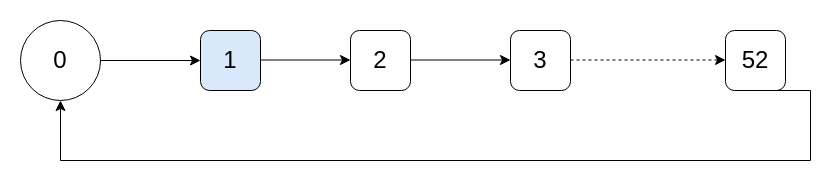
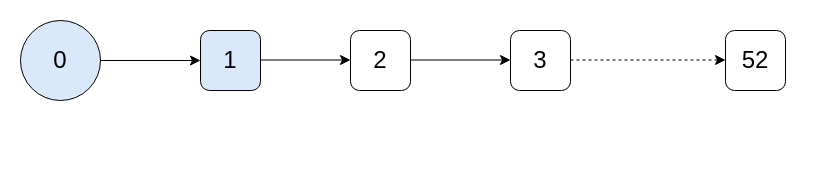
  <mxCell id="0" />
  <mxCell id="1" parent="0" />
- <mxCell id="2" value="&lt;font style=&quot;font-size: 24px;&quot;&gt;0&lt;/font&gt;" style="ellipse;whiteSpace=wrap;html=1;aspect=fixed;" vertex="1" parent="1"><mxGeometry x="20" y="20" width="80" height="80" as="geometry" /></mxCell>
+ <mxCell id="2" value="&lt;font style=&quot;font-size: 24px;&quot;&gt;0&lt;/font&gt;" style="ellipse;whiteSpace=wrap;html=1;aspect=fixed;fillColor=#dae8fc;" vertex="1" parent="1"><mxGeometry x="20" y="20" width="80" height="80" as="geometry" /></mxCell>
  <mxCell id="3" value="&lt;font style=&quot;font-size: 24px;&quot;&gt;1&lt;/font&gt;" style="rounded=1;whiteSpace=wrap;html=1;fillColor=#dae8fc;" vertex="1" parent="1"><mxGeometry x="200" y="30" width="60" height="60" as="geometry" /></mxCell>
  <mxCell id="4" value="&lt;font style=&quot;font-size: 24px;&quot;&gt;3&lt;/font&gt;" style="rounded=1;whiteSpace=wrap;html=1;" vertex="1" parent="1"><mxGeometry x="510" y="30" width="60" height="60" as="geometry" /></mxCell>
  <mxCell id="5" value="&lt;font style=&quot;font-size: 24px;&quot;&gt;52&lt;/font&gt;" style="rounded=1;whiteSpace=wrap;html=1;" vertex="1" parent="1"><mxGeometry x="725" y="30" width="60" height="60" as="geometry" /></mxCell>
  <mxCell id="6" value="&lt;font style=&quot;font-size: 24px;&quot;&gt;2&lt;/font&gt;" style="rounded=1;whiteSpace=wrap;html=1;" vertex="1" parent="1"><mxGeometry x="350" y="30" width="60" height="60" as="geometry" /></mxCell>
- <mxCell id="7" value="" style="edgeStyle=segmentEdgeStyle;endArrow=classic;html=1;curved=0;rounded=0;endSize=8;startSize=8;entryX=0.5;entryY=1;entryDx=0;entryDy=0;exitX=0.5;exitY=1;exitDx=0;exitDy=0;" edge="1" parent="1" source="5" target="2"><mxGeometry width="50" height="50" relative="1" as="geometry"><mxPoint x="560" y="270" as="sourcePoint" /><mxPoint x="610" y="220" as="targetPoint" /><Array as="points"><mxPoint x="810" y="160" /><mxPoint x="60" y="160" /></Array></mxGeometry></mxCell>
  <mxCell id="8" value="" style="edgeStyle=segmentEdgeStyle;endArrow=classic;html=1;curved=0;rounded=0;endSize=8;startSize=8;entryX=0;entryY=0.5;entryDx=0;entryDy=0;" edge="1" parent="1" target="3"><mxGeometry width="50" height="50" relative="1" as="geometry"><mxPoint x="100" y="60" as="sourcePoint" /><mxPoint x="150" y="10" as="targetPoint" /></mxGeometry></mxCell>
  <mxCell id="9" value="" style="edgeStyle=segmentEdgeStyle;endArrow=classic;html=1;curved=0;rounded=0;endSize=8;startSize=8;entryX=0;entryY=0.5;entryDx=0;entryDy=0;" edge="1" parent="1" target="6"><mxGeometry width="50" height="50" relative="1" as="geometry"><mxPoint x="260" y="59.5" as="sourcePoint" /><mxPoint x="330" y="70" as="targetPoint" /></mxGeometry></mxCell>
  <mxCell id="10" value="" style="edgeStyle=segmentEdgeStyle;endArrow=classic;html=1;curved=0;rounded=0;endSize=8;startSize=8;" edge="1" parent="1" target="4"><mxGeometry width="50" height="50" relative="1" as="geometry"><mxPoint x="410" y="59.5" as="sourcePoint" /><mxPoint x="510" y="59.5" as="targetPoint" /></mxGeometry></mxCell>
  <mxCell id="11" value="" style="edgeStyle=segmentEdgeStyle;endArrow=classic;html=1;curved=0;rounded=0;endSize=8;startSize=8;entryX=0;entryY=0.5;entryDx=0;entryDy=0;dashed=1;" edge="1" parent="1" target="5"><mxGeometry width="50" height="50" relative="1" as="geometry"><mxPoint x="570" y="59.5" as="sourcePoint" /><mxPoint x="670" y="59.5" as="targetPoint" /></mxGeometry></mxCell>
